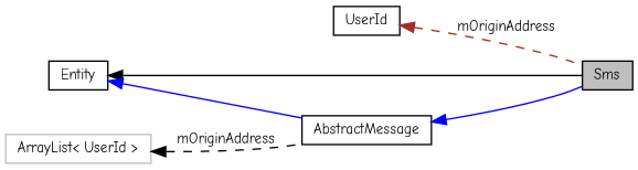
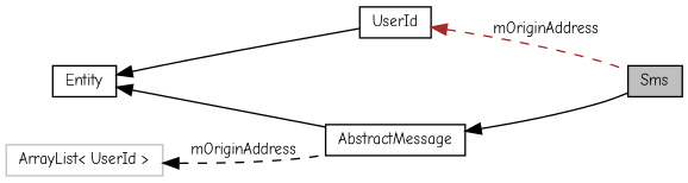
  digraph {
    fontname="Comic Neue"
    rankdir=LR
    node [color=black fontname="Comic Neue" fontsize=10 shape=record]
    edge [color=blue dir=back fontname="Comic Neue" fontsize=10 labelfontname="FreeSans.ttf" labelfontsize=10 style=solid]
    n1 [fillcolor=grey75 fontcolor=black height=0.2 label=Sms style=filled width=0.4]
    n2 [height=0.2 label=AbstractMessage width=0.4]
    n3 [height=0.2 label=Entity width=0.4]
    n4 [height=0.2 label=UserId width=0.4]
    n5 [color=grey75 height=0.2 label="ArrayList\< UserId \>" width=0.4]
-   n2 -> n1
-   n3 -> n2
-   n3 -> n1 [color=black]
+   n2 -> n1 [color=black]
+   n3 -> n2 [color=black]
+   n3 -> n4 [color=black]
    n4 -> n1 [color=brown label=mOriginAddress style=dashed]
    n5 -> n2 [color=black label=mOriginAddress style=dashed]
  }
